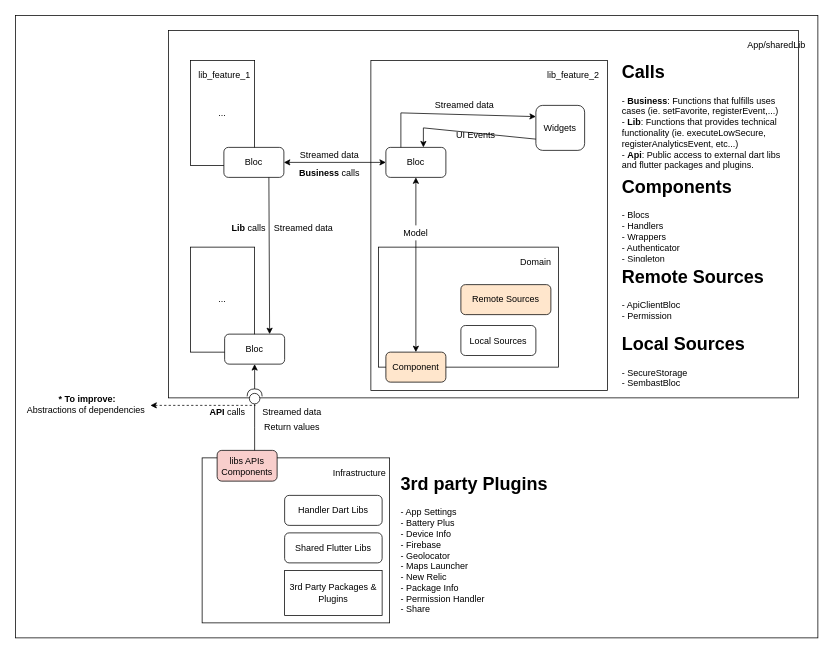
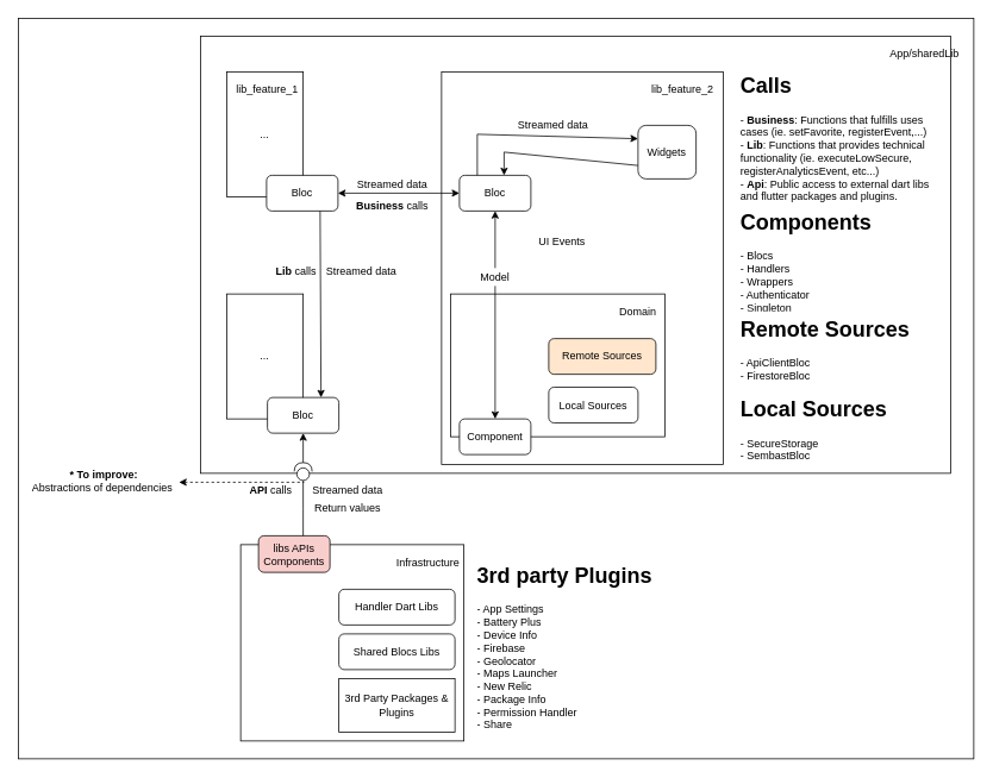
  <mxCell id="0" />
  <mxCell id="1" parent="0" />
  <mxCell id="2" value="" style="rounded=0;whiteSpace=wrap;html=1;" parent="1" vertex="1"><mxGeometry x="200" y="100" width="230" height="115" as="geometry" /></mxCell>
  <mxCell id="3" value="UI" style="text;html=1;strokeColor=none;fillColor=none;align=center;verticalAlign=middle;whiteSpace=wrap;rounded=0;" parent="1" vertex="1"><mxGeometry x="380" y="100" width="60" height="30" as="geometry" /></mxCell>
  <mxCell id="4" value="" style="rounded=0;whiteSpace=wrap;html=1;sketch=0;" parent="1" vertex="1"><mxGeometry x="20" y="20" width="1070" height="830" as="geometry" /></mxCell>
  <mxCell id="5" value="" style="rounded=0;whiteSpace=wrap;html=1;" parent="1" vertex="1"><mxGeometry x="224" y="40" width="840" height="490" as="geometry" /></mxCell>
  <mxCell id="6" value="" style="rounded=0;whiteSpace=wrap;html=1;" parent="1" vertex="1"><mxGeometry x="269" y="610" width="250" height="220" as="geometry" /></mxCell>
  <mxCell id="7" value="" style="rounded=0;whiteSpace=wrap;html=1;" parent="1" vertex="1"><mxGeometry x="494" y="80" width="315.45" height="440" as="geometry" /></mxCell>
  <mxCell id="8" value="lib_feature_2" style="text;html=1;strokeColor=none;fillColor=none;align=center;verticalAlign=middle;whiteSpace=wrap;rounded=0;" parent="1" vertex="1"><mxGeometry x="744" y="90" width="40" height="20" as="geometry" /></mxCell>
  <mxCell id="9" value="Bloc" style="rounded=1;whiteSpace=wrap;html=1;" parent="1" vertex="1"><mxGeometry x="514" y="196" width="80" height="40" as="geometry" /></mxCell>
  <mxCell id="10" value="Widgets" style="rounded=1;whiteSpace=wrap;html=1;" parent="1" vertex="1"><mxGeometry x="714" y="140" width="65" height="60" as="geometry" /></mxCell>
  <mxCell id="11" value="" style="rounded=0;whiteSpace=wrap;html=1;" parent="1" vertex="1"><mxGeometry x="504" y="329" width="240" height="160" as="geometry" /></mxCell>
  <mxCell id="12" value="Domain" style="text;html=1;strokeColor=none;fillColor=none;align=center;verticalAlign=middle;whiteSpace=wrap;rounded=0;" parent="1" vertex="1"><mxGeometry x="694" y="339" width="40" height="20" as="geometry" /></mxCell>
- <mxCell id="13" value="Component" style="rounded=1;whiteSpace=wrap;html=1;fillColor=#ffe6cc;" parent="1" vertex="1"><mxGeometry x="514" y="469" width="80" height="40" as="geometry" /></mxCell>
+ <mxCell id="13" value="Component" style="rounded=1;whiteSpace=wrap;html=1;" parent="1" vertex="1"><mxGeometry x="514" y="469" width="80" height="40" as="geometry" /></mxCell>
  <mxCell id="14" value="&lt;h1&gt;Components&lt;/h1&gt;&lt;div&gt;- Blocs&lt;/div&gt;&lt;div&gt;- Handlers&lt;/div&gt;&lt;div&gt;- Wrappers&lt;br&gt;&lt;/div&gt;&lt;div&gt;- Authenticator&lt;/div&gt;&lt;div&gt;- Singleton&lt;/div&gt;" style="text;html=1;strokeColor=none;fillColor=none;spacing=5;spacingTop=-20;whiteSpace=wrap;overflow=hidden;rounded=0;" parent="1" vertex="1"><mxGeometry x="824" y="229" width="160" height="120" as="geometry" /></mxCell>
  <mxCell id="15" value="" style="endArrow=classic;startArrow=none;html=1;exitX=0.25;exitY=0;exitDx=0;exitDy=0;entryX=0;entryY=0.25;entryDx=0;entryDy=0;rounded=0;startFill=0;" parent="1" source="9" target="10" edge="1"><mxGeometry width="50" height="50" relative="1" as="geometry"><mxPoint x="554" y="340" as="sourcePoint" /><mxPoint x="604" y="290" as="targetPoint" /><Array as="points"><mxPoint x="534" y="150" /></Array></mxGeometry></mxCell>
  <mxCell id="16" value="" style="endArrow=classic;html=1;entryX=0.625;entryY=0;entryDx=0;entryDy=0;entryPerimeter=0;exitX=0;exitY=0.75;exitDx=0;exitDy=0;rounded=0;" parent="1" source="10" target="9" edge="1"><mxGeometry width="50" height="50" relative="1" as="geometry"><mxPoint x="554" y="340" as="sourcePoint" /><mxPoint x="604" y="290" as="targetPoint" /><Array as="points"><mxPoint x="564" y="170" /></Array></mxGeometry></mxCell>
- <mxCell id="17" value="UI Events" style="text;html=1;strokeColor=none;fillColor=none;align=center;verticalAlign=middle;whiteSpace=wrap;rounded=0;" parent="1" vertex="1"><mxGeometry x="604" y="170" width="60" height="20" as="geometry" /></mxCell>
+ <mxCell id="17" value="UI Events" style="text;html=1;strokeColor=none;fillColor=none;align=center;verticalAlign=middle;whiteSpace=wrap;rounded=0;" parent="1" vertex="1"><mxGeometry x="599" y="260" width="60" height="20" as="geometry" /></mxCell>
  <mxCell id="18" value="Streamed data" style="text;html=1;strokeColor=none;fillColor=none;align=center;verticalAlign=middle;whiteSpace=wrap;rounded=0;" parent="1" vertex="1"><mxGeometry x="574" y="130" width="90" height="20" as="geometry" /></mxCell>
  <mxCell id="19" value="Model" style="text;html=1;strokeColor=none;fillColor=none;align=center;verticalAlign=middle;whiteSpace=wrap;rounded=0;" parent="1" vertex="1"><mxGeometry x="524" y="300" width="60" height="20" as="geometry" /></mxCell>
  <mxCell id="20" value="" style="endArrow=classic;html=1;entryX=0.5;entryY=1;entryDx=0;entryDy=0;" parent="1" target="9" edge="1"><mxGeometry width="50" height="50" relative="1" as="geometry"><mxPoint x="554" y="300" as="sourcePoint" /><mxPoint x="614" y="270" as="targetPoint" /></mxGeometry></mxCell>
  <mxCell id="21" value="" style="endArrow=classic;html=1;entryX=0.5;entryY=0;entryDx=0;entryDy=0;" parent="1" target="13" edge="1"><mxGeometry width="50" height="50" relative="1" as="geometry"><mxPoint x="554" y="320" as="sourcePoint" /><mxPoint x="564" y="239" as="targetPoint" /></mxGeometry></mxCell>
  <mxCell id="22" value="Remote Sources" style="rounded=1;whiteSpace=wrap;html=1;fillColor=#ffe6cc;" parent="1" vertex="1"><mxGeometry x="614" y="379" width="120" height="40" as="geometry" /></mxCell>
  <mxCell id="23" value="Local Sources" style="rounded=1;whiteSpace=wrap;html=1;" parent="1" vertex="1"><mxGeometry x="614" y="433.5" width="100" height="40" as="geometry" /></mxCell>
- <mxCell id="24" value="&lt;h1&gt;Remote Sources&lt;/h1&gt;&lt;div&gt;- ApiClientBloc&lt;/div&gt;&lt;div&gt;- Permission&lt;/div&gt;" style="text;html=1;strokeColor=none;fillColor=none;spacing=5;spacingTop=-20;whiteSpace=wrap;overflow=hidden;rounded=0;" parent="1" vertex="1"><mxGeometry x="824" y="349" width="200" height="100" as="geometry" /></mxCell>
+ <mxCell id="24" value="&lt;h1&gt;Remote Sources&lt;/h1&gt;&lt;div&gt;- ApiClientBloc&lt;/div&gt;&lt;div&gt;- FirestoreBloc&lt;/div&gt;" style="text;html=1;strokeColor=none;fillColor=none;spacing=5;spacingTop=-20;whiteSpace=wrap;overflow=hidden;rounded=0;" parent="1" vertex="1"><mxGeometry x="824" y="349" width="200" height="100" as="geometry" /></mxCell>
  <mxCell id="25" value="&lt;h1&gt;Local Sources&lt;/h1&gt;&lt;div&gt;- SecureStorage&lt;/div&gt;&lt;div&gt;- SembastBloc&lt;/div&gt;" style="text;html=1;strokeColor=none;fillColor=none;spacing=5;spacingTop=-20;whiteSpace=wrap;overflow=hidden;rounded=0;" parent="1" vertex="1"><mxGeometry x="824" y="439" width="200" height="100" as="geometry" /></mxCell>
  <mxCell id="26" value="Infrastructure" style="text;html=1;strokeColor=none;fillColor=none;align=center;verticalAlign=middle;whiteSpace=wrap;rounded=0;" parent="1" vertex="1"><mxGeometry x="459" y="620" width="40" height="20" as="geometry" /></mxCell>
  <mxCell id="27" value="&lt;h1&gt;3rd party Plugins&lt;/h1&gt;&lt;div&gt;- App Settings&lt;/div&gt;&lt;div&gt;- Battery Plus&lt;/div&gt;&lt;div&gt;- Device Info&lt;/div&gt;&lt;div&gt;- Firebase&lt;br&gt;&lt;/div&gt;&lt;div&gt;- Geolocator&lt;/div&gt;&lt;div&gt;- Maps Launcher&lt;/div&gt;&lt;div&gt;- New Relic&lt;/div&gt;&lt;div&gt;- Package Info&lt;/div&gt;&lt;div&gt;- Permission Handler&lt;/div&gt;&lt;div&gt;- Share&lt;/div&gt;&lt;div&gt;&lt;br&gt;&lt;/div&gt;" style="text;html=1;strokeColor=none;fillColor=none;spacing=5;spacingTop=-20;whiteSpace=wrap;overflow=hidden;rounded=0;" parent="1" vertex="1"><mxGeometry x="529" y="625" width="210" height="210" as="geometry" /></mxCell>
  <mxCell id="28" value="libs APIs&lt;br&gt;Components" style="rounded=1;whiteSpace=wrap;html=1;fillColor=#f8cecc;" parent="1" vertex="1"><mxGeometry x="289" y="600" width="80" height="41" as="geometry" /></mxCell>
  <mxCell id="29" value="App/sharedLib" style="text;html=1;strokeColor=none;align=center;verticalAlign=middle;whiteSpace=wrap;rounded=0;" parent="1" vertex="1"><mxGeometry x="1015" y="50" width="40" height="20" as="geometry" /></mxCell>
  <mxCell id="30" value="" style="rounded=0;whiteSpace=wrap;html=1;" parent="1" vertex="1"><mxGeometry x="253.55" y="80" width="85.45" height="140" as="geometry" /></mxCell>
  <mxCell id="31" value="lib_feature_1" style="text;html=1;strokeColor=none;fillColor=none;align=center;verticalAlign=middle;whiteSpace=wrap;rounded=0;" parent="1" vertex="1"><mxGeometry x="269" y="90" width="60" height="20" as="geometry" /></mxCell>
  <mxCell id="32" value="Bloc" style="rounded=1;whiteSpace=wrap;html=1;" parent="1" vertex="1"><mxGeometry x="298" y="196" width="80" height="40" as="geometry" /></mxCell>
  <mxCell id="33" value="..." style="text;html=1;strokeColor=none;fillColor=none;align=center;verticalAlign=middle;whiteSpace=wrap;rounded=0;" parent="1" vertex="1"><mxGeometry x="266.27" y="140" width="60" height="20" as="geometry" /></mxCell>
  <mxCell id="34" value="" style="endArrow=classic;html=1;entryX=0;entryY=0.5;entryDx=0;entryDy=0;exitX=1;exitY=0.5;exitDx=0;exitDy=0;startArrow=classic;startFill=1;" parent="1" source="32" target="9" edge="1"><mxGeometry width="50" height="50" relative="1" as="geometry"><mxPoint x="494" y="340" as="sourcePoint" /><mxPoint x="544" y="290" as="targetPoint" /></mxGeometry></mxCell>
  <mxCell id="35" value="Streamed data" style="text;html=1;strokeColor=none;fillColor=none;align=center;verticalAlign=middle;whiteSpace=wrap;rounded=0;" parent="1" vertex="1"><mxGeometry x="394" y="196" width="90" height="20" as="geometry" /></mxCell>
  <mxCell id="36" value="Handler Dart Libs" style="rounded=1;whiteSpace=wrap;html=1;" parent="1" vertex="1"><mxGeometry x="379" y="660" width="130" height="40" as="geometry" /></mxCell>
- <mxCell id="37" value="Shared Flutter Libs" style="rounded=1;whiteSpace=wrap;html=1;" parent="1" vertex="1"><mxGeometry x="379" y="710" width="130" height="40" as="geometry" /></mxCell>
+ <mxCell id="37" value="Shared Blocs Libs" style="rounded=1;whiteSpace=wrap;html=1;" parent="1" vertex="1"><mxGeometry x="379" y="710" width="130" height="40" as="geometry" /></mxCell>
  <mxCell id="38" value="3rd Party Packages &amp;amp; Plugins" style="whiteSpace=wrap;html=1;rounded=0;" parent="1" vertex="1"><mxGeometry x="379" y="760" width="130" height="60" as="geometry" /></mxCell>
  <mxCell id="39" value="" style="rounded=0;whiteSpace=wrap;html=1;" parent="1" vertex="1"><mxGeometry x="253.55" y="329" width="85.45" height="140" as="geometry" /></mxCell>
  <mxCell id="40" value="Bloc" style="rounded=1;whiteSpace=wrap;html=1;" parent="1" vertex="1"><mxGeometry x="299" y="445" width="80" height="40" as="geometry" /></mxCell>
  <mxCell id="41" value="..." style="text;html=1;strokeColor=none;fillColor=none;align=center;verticalAlign=middle;whiteSpace=wrap;rounded=0;" parent="1" vertex="1"><mxGeometry x="266.27" y="389" width="60" height="20" as="geometry" /></mxCell>
  <mxCell id="42" value="" style="endArrow=none;html=1;entryX=0.625;entryY=0;entryDx=0;entryDy=0;rounded=0;startArrow=none;startFill=1;endFill=0;entryPerimeter=0;" parent="1" source="53" target="28" edge="1"><mxGeometry width="50" height="50" relative="1" as="geometry"><mxPoint x="339" y="485" as="sourcePoint" /><mxPoint x="389" y="435" as="targetPoint" /><Array as="points"><mxPoint x="339" y="569" /></Array></mxGeometry></mxCell>
  <mxCell id="43" value="Streamed data" style="text;html=1;strokeColor=none;fillColor=none;align=center;verticalAlign=middle;whiteSpace=wrap;rounded=0;" parent="1" vertex="1"><mxGeometry x="344" y="539" width="90" height="20" as="geometry" /></mxCell>
  <mxCell id="44" value="&lt;b&gt;API&lt;/b&gt; calls" style="text;html=1;strokeColor=none;fillColor=none;align=center;verticalAlign=middle;whiteSpace=wrap;rounded=0;" parent="1" vertex="1"><mxGeometry x="258" y="539" width="90" height="20" as="geometry" /></mxCell>
  <mxCell id="45" value="&lt;b&gt;Business&lt;/b&gt; calls" style="text;html=1;strokeColor=none;fillColor=none;align=center;verticalAlign=middle;whiteSpace=wrap;rounded=0;" parent="1" vertex="1"><mxGeometry x="389" y="220" width="100" height="20" as="geometry" /></mxCell>
  <mxCell id="46" value="" style="endArrow=none;startArrow=classic;html=1;entryX=0.75;entryY=1;entryDx=0;entryDy=0;exitX=0.75;exitY=0;exitDx=0;exitDy=0;endFill=0;" parent="1" source="40" target="32" edge="1"><mxGeometry width="50" height="50" relative="1" as="geometry"><mxPoint x="594" y="430" as="sourcePoint" /><mxPoint x="644" y="380" as="targetPoint" /></mxGeometry></mxCell>
  <mxCell id="47" value="Streamed data&lt;br&gt;" style="text;html=1;strokeColor=none;fillColor=none;align=left;verticalAlign=middle;whiteSpace=wrap;rounded=0;" parent="1" vertex="1"><mxGeometry x="363" y="279" width="90" height="50" as="geometry" /></mxCell>
  <mxCell id="48" value="&lt;h1&gt;Calls&lt;/h1&gt;&lt;div&gt;- &lt;b&gt;Business&lt;/b&gt;: Functions that fulfills uses cases (ie. setFavorite, registerEvent,...)&lt;/div&gt;&lt;div&gt;- &lt;b&gt;Lib&lt;/b&gt;: Functions that provides technical functionality (ie. executeLowSecure, registerAnalyticsEvent, etc...)&lt;/div&gt;&lt;div&gt;- &lt;b&gt;Api&lt;/b&gt;: Public access to external dart libs and flutter packages and plugins.&lt;/div&gt;" style="text;html=1;strokeColor=none;fillColor=none;spacing=5;spacingTop=-20;whiteSpace=wrap;overflow=hidden;rounded=0;" parent="1" vertex="1"><mxGeometry x="824" y="76" width="230" height="174" as="geometry" /></mxCell>
  <mxCell id="49" value="&lt;b&gt;Lib&lt;/b&gt; calls" style="text;html=1;strokeColor=none;fillColor=none;align=right;verticalAlign=middle;whiteSpace=wrap;rounded=0;" parent="1" vertex="1"><mxGeometry x="266.27" y="279" width="90" height="50" as="geometry" /></mxCell>
  <mxCell id="50" value="Return values" style="text;html=1;strokeColor=none;fillColor=none;align=center;verticalAlign=middle;whiteSpace=wrap;rounded=0;" parent="1" vertex="1"><mxGeometry x="344" y="559" width="90" height="20" as="geometry" /></mxCell>
  <mxCell id="51" value="&lt;b&gt;* To improve: &lt;br&gt;&lt;/b&gt;Abstractions of dependencies&amp;nbsp;" style="text;html=1;strokeColor=none;fillColor=none;align=center;verticalAlign=middle;whiteSpace=wrap;rounded=0;" parent="1" vertex="1"><mxGeometry x="30" y="518" width="172" height="41" as="geometry" /></mxCell>
  <mxCell id="52" value="" style="endArrow=none;dashed=1;html=1;startArrow=classic;startFill=1;" parent="1" edge="1"><mxGeometry width="50" height="50" relative="1" as="geometry"><mxPoint x="200" y="540" as="sourcePoint" /><mxPoint x="340" y="540" as="targetPoint" /></mxGeometry></mxCell>
  <mxCell id="53" value="" style="shape=providedRequiredInterface;html=1;verticalLabelPosition=bottom;rotation=-90;" parent="1" vertex="1"><mxGeometry x="329" y="518" width="20" height="20" as="geometry" /></mxCell>
  <mxCell id="54" value="" style="endArrow=none;html=1;entryX=1;entryY=0.5;entryDx=0;entryDy=0;rounded=0;startArrow=classic;startFill=1;endFill=0;entryPerimeter=0;" parent="1" target="53" edge="1"><mxGeometry width="50" height="50" relative="1" as="geometry"><mxPoint x="339" y="485" as="sourcePoint" /><mxPoint x="339" y="600" as="targetPoint" /><Array as="points" /></mxGeometry></mxCell>
